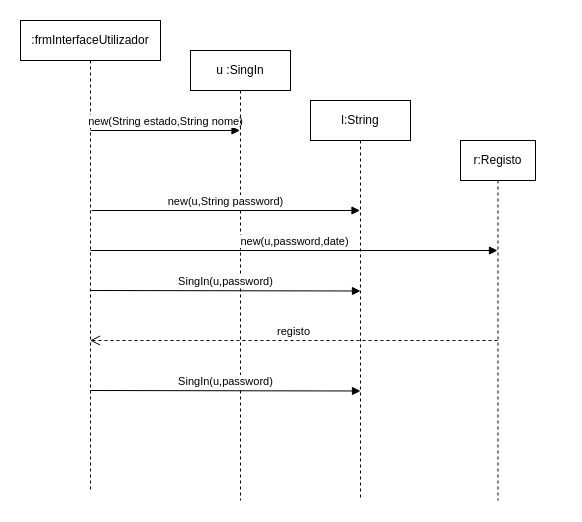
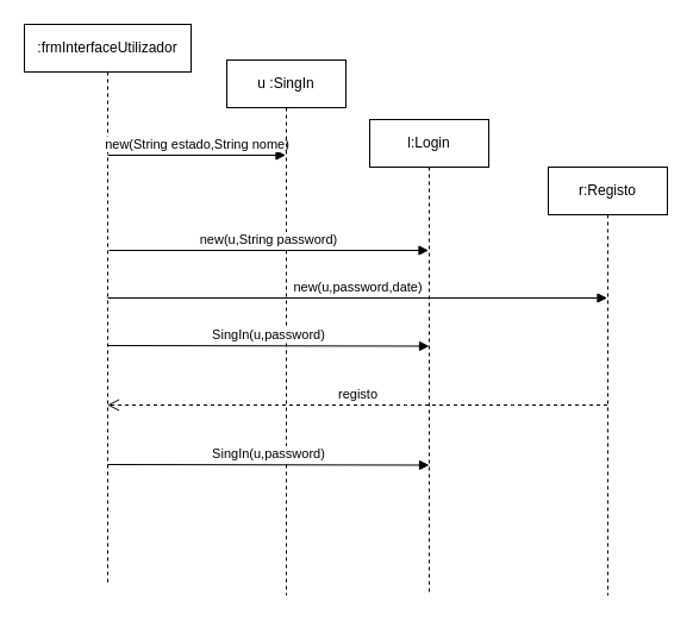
  <mxCell id="0" />
  <mxCell id="1" parent="0" />
  <mxCell id="2" value=":frmInterfaceUtilizador" style="shape=umlLifeline;perimeter=lifelinePerimeter;whiteSpace=wrap;html=1;container=1;collapsible=0;recursiveResize=0;outlineConnect=0;" vertex="1" parent="1"><mxGeometry x="20" y="20" width="140" height="470" as="geometry" /></mxCell>
  <mxCell id="3" value="new(String estado,String nome)" style="html=1;verticalAlign=bottom;endArrow=block;" edge="1" parent="2"><mxGeometry width="80" relative="1" as="geometry"><mxPoint x="70" y="110" as="sourcePoint" /><mxPoint x="219.5" y="110" as="targetPoint" /></mxGeometry></mxCell>
  <mxCell id="4" value="u :SingIn" style="shape=umlLifeline;perimeter=lifelinePerimeter;whiteSpace=wrap;html=1;container=1;collapsible=0;recursiveResize=0;outlineConnect=0;" vertex="1" parent="1"><mxGeometry x="190" y="50" width="100" height="450" as="geometry" /></mxCell>
- <mxCell id="5" value="l:String" style="shape=umlLifeline;perimeter=lifelinePerimeter;whiteSpace=wrap;html=1;container=1;collapsible=0;recursiveResize=0;outlineConnect=0;" vertex="1" parent="1"><mxGeometry x="310" y="100" width="100" height="400" as="geometry" /></mxCell>
+ <mxCell id="5" value="l:Login" style="shape=umlLifeline;perimeter=lifelinePerimeter;whiteSpace=wrap;html=1;container=1;collapsible=0;recursiveResize=0;outlineConnect=0;" vertex="1" parent="1"><mxGeometry x="310" y="100" width="100" height="400" as="geometry" /></mxCell>
  <mxCell id="6" value="new(u,String password)" style="html=1;verticalAlign=bottom;endArrow=block;" edge="1" parent="1" target="5"><mxGeometry width="80" relative="1" as="geometry"><mxPoint x="91" y="210" as="sourcePoint" /><mxPoint x="240" y="210" as="targetPoint" /></mxGeometry></mxCell>
- <mxCell id="7" value="r:Registo" style="shape=umlLifeline;perimeter=lifelinePerimeter;whiteSpace=wrap;html=1;container=1;collapsible=0;recursiveResize=0;outlineConnect=0;" vertex="1" parent="1"><mxGeometry x="460" y="140" width="75" height="360" as="geometry" /></mxCell>
+ <mxCell id="7" value="r:Registo" style="shape=umlLifeline;perimeter=lifelinePerimeter;whiteSpace=wrap;html=1;container=1;collapsible=0;recursiveResize=0;outlineConnect=0;" vertex="1" parent="1"><mxGeometry x="460" y="140" width="100" height="360" as="geometry" /></mxCell>
  <mxCell id="8" value="new(u,password,date)" style="html=1;verticalAlign=bottom;endArrow=block;" edge="1" parent="1" target="7"><mxGeometry width="80" relative="1" as="geometry"><mxPoint x="90" y="250" as="sourcePoint" /><mxPoint x="358.5" y="250" as="targetPoint" /></mxGeometry></mxCell>
  <mxCell id="9" value="registo" style="html=1;verticalAlign=bottom;endArrow=open;dashed=1;endSize=8;" edge="1" parent="1" source="7" target="2"><mxGeometry relative="1" as="geometry"><mxPoint x="500" y="310" as="sourcePoint" /><mxPoint x="230" y="300" as="targetPoint" /><Array as="points"><mxPoint x="420" y="340" /><mxPoint x="350" y="340" /></Array></mxGeometry></mxCell>
  <mxCell id="10" value="SingIn(u,password)" style="html=1;verticalAlign=bottom;endArrow=block;" edge="1" parent="1"><mxGeometry width="80" relative="1" as="geometry"><mxPoint x="90" y="290" as="sourcePoint" /><mxPoint x="360" y="290.5" as="targetPoint" /></mxGeometry></mxCell>
  <mxCell id="11" value="SingIn(u,password)" style="html=1;verticalAlign=bottom;endArrow=block;" edge="1" parent="1"><mxGeometry width="80" relative="1" as="geometry"><mxPoint x="90" y="390" as="sourcePoint" /><mxPoint x="360" y="390.5" as="targetPoint" /></mxGeometry></mxCell>
